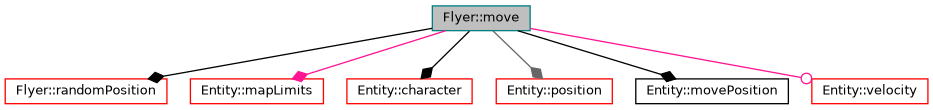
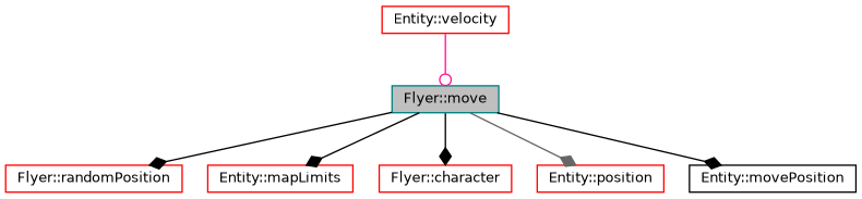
  digraph {
    rankdir=TB
    node [color=red fillcolor=white fontname=Helvetica fontsize=10 shape=record style=filled]
    edge [arrowhead=diamond color=black fontname=Helvetica fontsize=10 labelfontname=Helvetica labelfontsize=10 style=solid]
    n1 [color=teal fillcolor=grey75 fontcolor=black height=0.2 label="Flyer::move" width=0.4]
    n2 [height=0.2 label="Flyer::randomPosition" width=0.4]
    n3 [height=0.2 label="Entity::mapLimits" width=0.4]
-   n4 [height=0.2 label="Entity::character" width=0.4]
+   n4 [height=0.2 label="Flyer::character" width=0.4]
    n5 [height=0.2 label="Entity::position" width=0.4]
    n6 [color=black height=0.2 label="Entity::movePosition" width=0.4]
    n7 [height=0.2 label="Entity::velocity" width=0.4]
    n1 -> n2
-   n1 -> n3 [color=deeppink]
+   n1 -> n3
    n1 -> n4
    n1 -> n5 [color=gray40]
    n1 -> n6
-   n1 -> n7 [arrowhead=odot color=deeppink]
+   n7 -> n1 [arrowhead=odot color=deeppink]
  }
